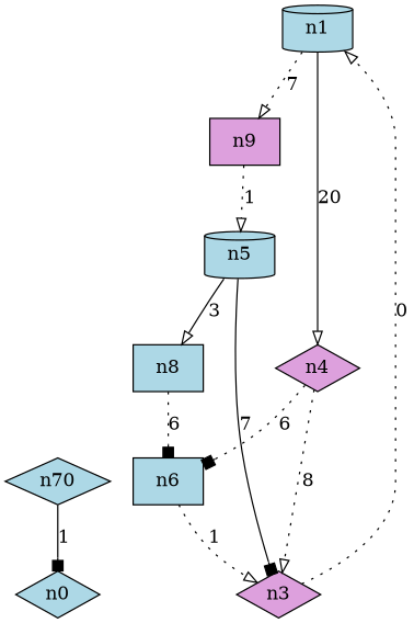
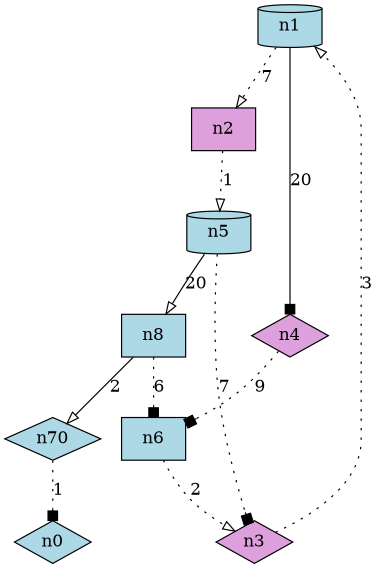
  digraph {
    rankdir=TB
    node [fillcolor=lightblue shape=diamond style=filled]
    edge [arrowhead=onormal style=dotted]
    n1 [shape=cylinder]
-   n2 [fillcolor=plum shape=box label=n9]
+   n2 [fillcolor=plum shape=box]
    n4 [fillcolor=plum]
    n5 [shape=cylinder]
    n3 [fillcolor=plum]
    n6 [shape=box]
    n8 [shape=box]
    n10 [label=n70]
    n9 [label=n0]
    n1 -> n2 [label=7]
-   n1 -> n4 [label=20 style=solid]
+   n1 -> n4 [arrowhead=box label=20 style=solid]
    n2 -> n5 [label=1]
-   n4 -> n3 [label=8]
-   n4 -> n6 [arrowhead=box label=6]
-   n5 -> n3 [arrowhead=box label=7 style=solid]
-   n5 -> n8 [label=3 style=solid]
-   n3 -> n1 [label=0]
-   n6 -> n3 [label=1]
+   n4 -> n6 [arrowhead=box label=9]
+   n5 -> n3 [arrowhead=box label=7]
+   n5 -> n8 [label=20 style=solid]
+   n3 -> n1 [label=3]
+   n6 -> n3 [label=2]
    n8 -> n6 [arrowhead=box label=6]
-   n10 -> n9 [arrowhead=box label=1 style=solid]
+   n8 -> n10 [label=2 style=solid]
+   n10 -> n9 [arrowhead=box label=1]
  }
